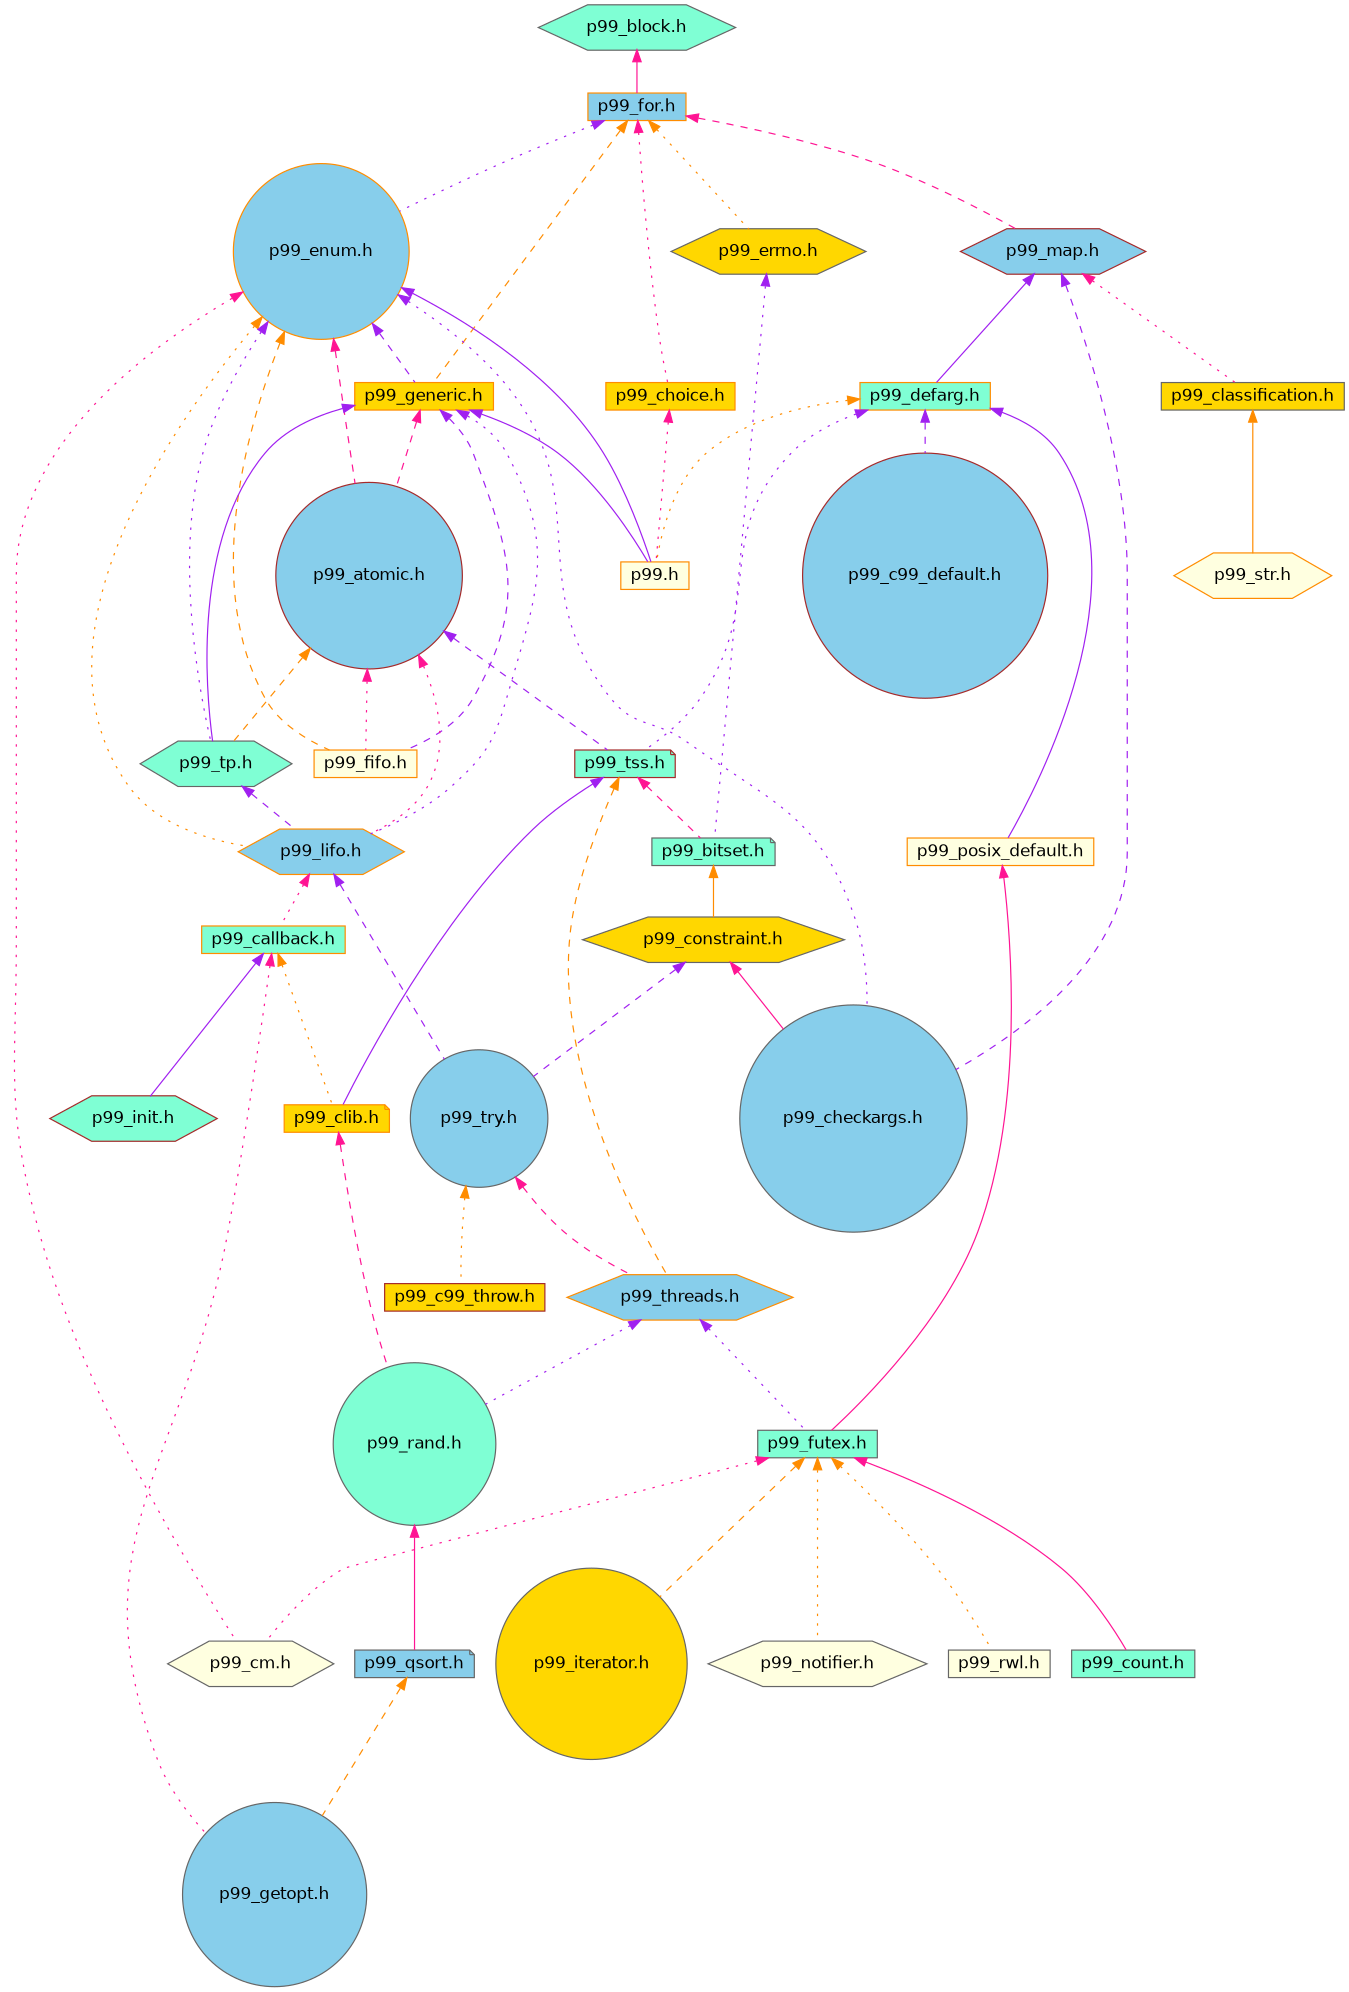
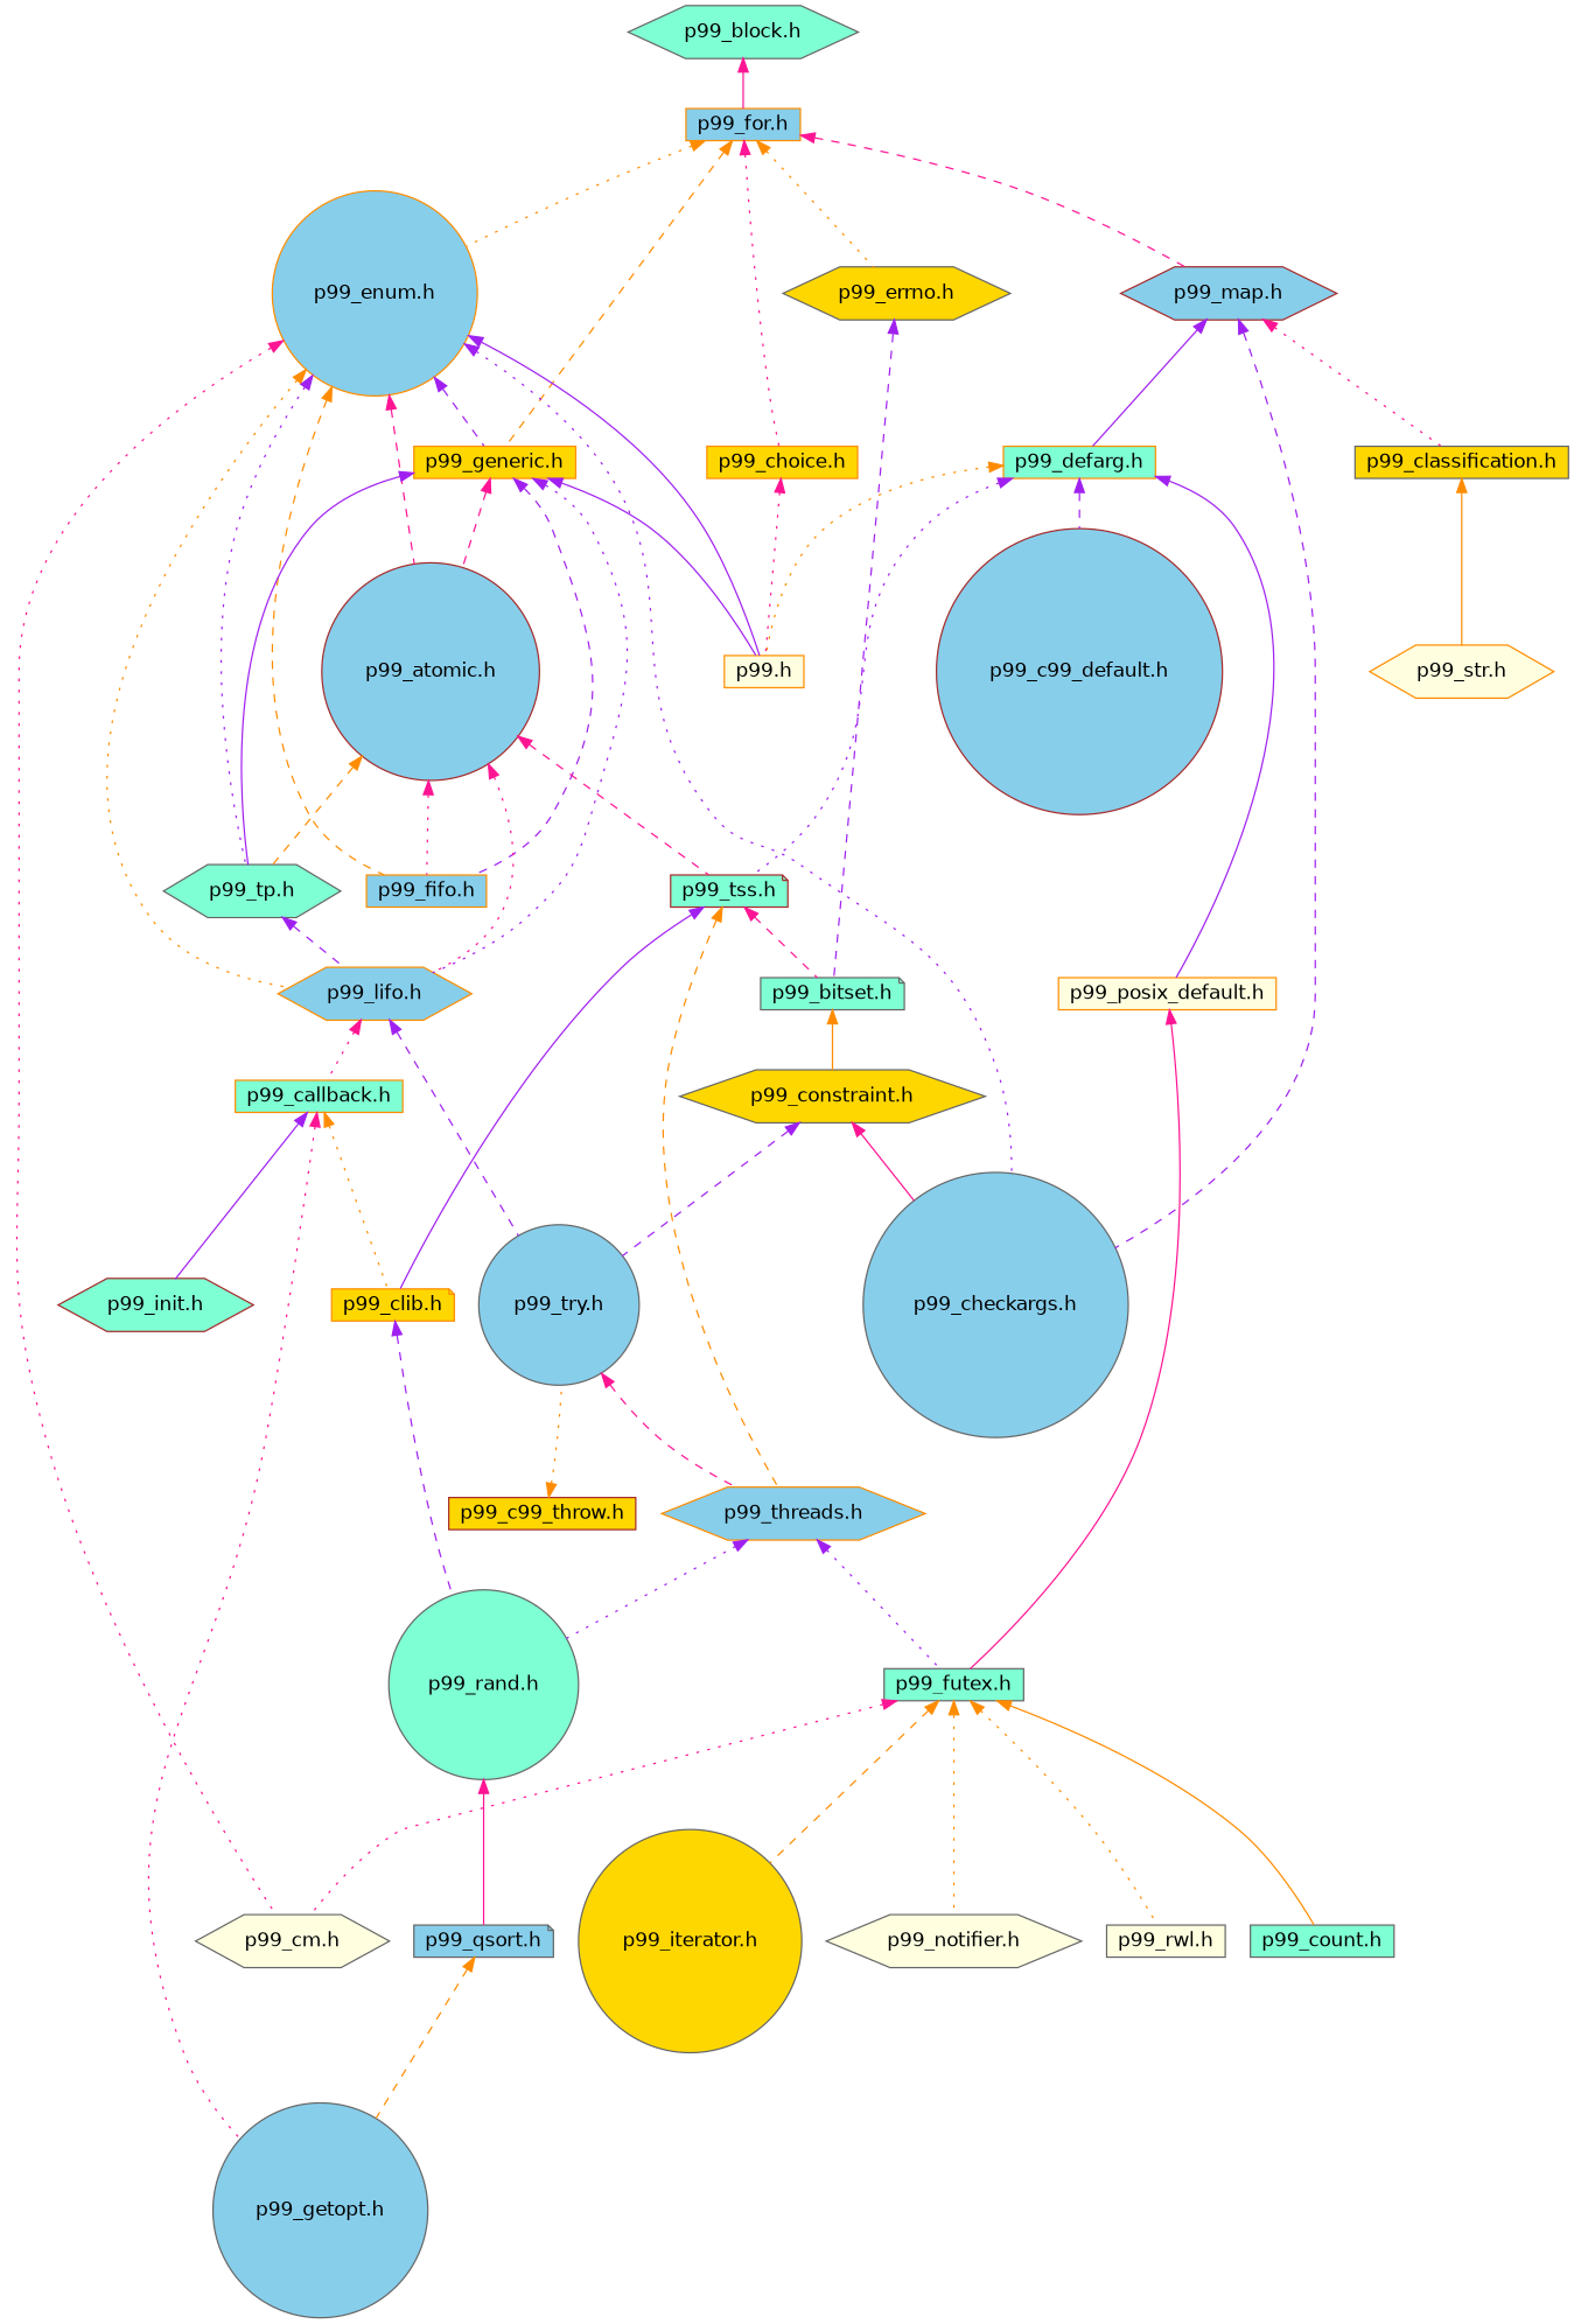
  digraph {
    node [color=gray40 fillcolor=skyblue fontname=Helvetica fontsize=14 shape=box style=filled]
    edge [color=purple dir=back fontname=Helvetica fontsize=14 labelfontname=Helvetica labelfontsize=14 style=dotted]
    n1 [fillcolor=aquamarine fontcolor=black height=0.2 label="p99_block.h" shape=hexagon width=0.4]
    n2 [color=darkorange height=0.2 label="p99_for.h" width=0.4]
    n3 [color=darkorange fillcolor=gold height=0.2 label="p99_choice.h" width=0.4]
    n4 [color=brown height=0.2 label="p99_map.h" shape=hexagon width=0.4]
    n5 [color=darkorange height=0.2 label="p99_enum.h" shape=circle width=0.4]
    n6 [color=darkorange fillcolor=gold height=0.2 label="p99_generic.h" width=0.4]
    n7 [fillcolor=gold height=0.2 label="p99_errno.h" shape=hexagon width=0.4]
    n8 [color=darkorange fillcolor=lightyellow height=0.2 label="p99.h" width=0.4]
    n9 [color=darkorange fillcolor=aquamarine height=0.2 label="p99_defarg.h" width=0.4]
    n10 [height=0.2 label="p99_checkargs.h" shape=circle width=0.4]
    n11 [fillcolor=gold height=0.2 label="p99_classification.h" width=0.4]
    n12 [fillcolor=lightyellow height=0.2 label="p99_cm.h" shape=hexagon width=0.4]
    n13 [color=brown height=0.2 label="p99_atomic.h" shape=circle width=0.4]
    n14 [color=darkorange height=0.2 label="p99_lifo.h" shape=hexagon width=0.4]
    n15 [fillcolor=aquamarine height=0.2 label="p99_tp.h" shape=hexagon width=0.4]
-   n16 [color=darkorange fillcolor=lightyellow height=0.2 label="p99_fifo.h" width=0.4]
+   n16 [color=darkorange height=0.2 label="p99_fifo.h" width=0.4]
    n17 [fillcolor=aquamarine height=0.2 label="p99_bitset.h" shape=note width=0.4]
    n18 [color=brown fillcolor=aquamarine height=0.2 label="p99_tss.h" shape=note width=0.4]
    n19 [color=brown height=0.2 label="p99_c99_default.h" shape=circle width=0.4]
    n20 [color=darkorange fillcolor=lightyellow height=0.2 label="p99_posix_default.h" width=0.4]
    n21 [color=darkorange fillcolor=lightyellow height=0.2 label="p99_str.h" shape=hexagon width=0.4]
    n22 [color=darkorange height=0.2 label="p99_threads.h" shape=hexagon width=0.4]
    n23 [color=darkorange fillcolor=gold height=0.2 label="p99_clib.h" shape=note width=0.4]
    n24 [fillcolor=aquamarine height=0.2 label="p99_futex.h" width=0.4]
    n25 [fillcolor=gold height=0.2 label="p99_constraint.h" shape=hexagon width=0.4]
    n26 [fillcolor=aquamarine height=0.2 label="p99_rand.h" shape=circle width=0.4]
    n27 [height=0.2 label="p99_try.h" shape=circle width=0.4]
    n28 [color=brown fillcolor=gold height=0.2 label="p99_c99_throw.h" width=0.4]
    n29 [fillcolor=aquamarine height=0.2 label="p99_count.h" width=0.4]
    n30 [fillcolor=gold height=0.2 label="p99_iterator.h" shape=circle width=0.4]
    n31 [fillcolor=lightyellow height=0.2 label="p99_notifier.h" shape=hexagon width=0.4]
    n32 [fillcolor=lightyellow height=0.2 label="p99_rwl.h" width=0.4]
    n33 [height=0.2 label="p99_qsort.h" shape=note width=0.4]
    n34 [height=0.2 label="p99_getopt.h" shape=circle width=0.4]
    n35 [color=darkorange fillcolor=aquamarine height=0.2 label="p99_callback.h" width=0.4]
    n36 [color=brown fillcolor=aquamarine height=0.2 label="p99_init.h" shape=hexagon width=0.4]
    n1 -> n2 [color=deeppink style=solid]
    n2 -> n3 [color=deeppink]
    n2 -> n4 [color=deeppink style=dashed]
-   n2 -> n5
+   n2 -> n5 [color=darkorange]
    n2 -> n6 [color=darkorange style=dashed]
    n2 -> n7 [color=darkorange]
    n3 -> n8 [color=deeppink]
    n4 -> n9 [style=solid]
    n4 -> n10 [style=dashed]
    n4 -> n11 [color=deeppink]
    n5 -> n6 [style=dashed]
    n5 -> n8 [style=solid]
    n5 -> n10
    n5 -> n12 [color=deeppink]
    n5 -> n13 [color=deeppink style=dashed]
    n5 -> n14 [color=darkorange]
    n5 -> n15
    n5 -> n16 [color=darkorange style=dashed]
    n6 -> n8 [style=solid]
    n6 -> n13 [color=deeppink style=dashed]
    n6 -> n14
    n6 -> n15 [style=solid]
    n6 -> n16 [style=dashed]
-   n7 -> n17
+   n7 -> n17 [style=dashed]
    n9 -> n8 [color=darkorange]
    n9 -> n18
    n9 -> n19 [style=dashed]
    n9 -> n20 [style=solid]
    n11 -> n21 [color=darkorange style=solid]
    n13 -> n14 [color=deeppink]
    n13 -> n15 [color=darkorange style=dashed]
    n13 -> n16 [color=deeppink]
-   n13 -> n18 [style=dashed]
+   n13 -> n18 [color=deeppink style=dashed]
    n14 -> n27 [style=dashed]
    n14 -> n35 [color=deeppink]
    n15 -> n14 [style=dashed]
    n17 -> n25 [color=darkorange style=solid]
    n18 -> n17 [color=deeppink style=dashed]
    n18 -> n22 [color=darkorange style=dashed]
    n18 -> n23 [style=solid]
    n20 -> n24 [color=deeppink style=solid]
    n22 -> n24
    n22 -> n26
-   n23 -> n26 [color=deeppink style=dashed]
+   n23 -> n26 [style=dashed]
    n24 -> n12 [color=deeppink]
-   n24 -> n29 [color=deeppink style=solid]
+   n24 -> n29 [color=darkorange style=solid]
    n24 -> n30 [color=darkorange style=dashed]
    n24 -> n31 [color=darkorange]
    n24 -> n32 [color=darkorange]
    n25 -> n10 [color=deeppink style=solid]
    n25 -> n27 [style=dashed]
    n26 -> n33 [color=deeppink style=solid]
    n27 -> n22 [color=deeppink style=dashed]
-   n27 -> n28 [color=darkorange]
+   n28 -> n27 [color=darkorange]
    n33 -> n34 [color=darkorange style=dashed]
    n35 -> n23 [color=darkorange]
    n35 -> n34 [color=deeppink]
    n35 -> n36 [style=solid]
  }
